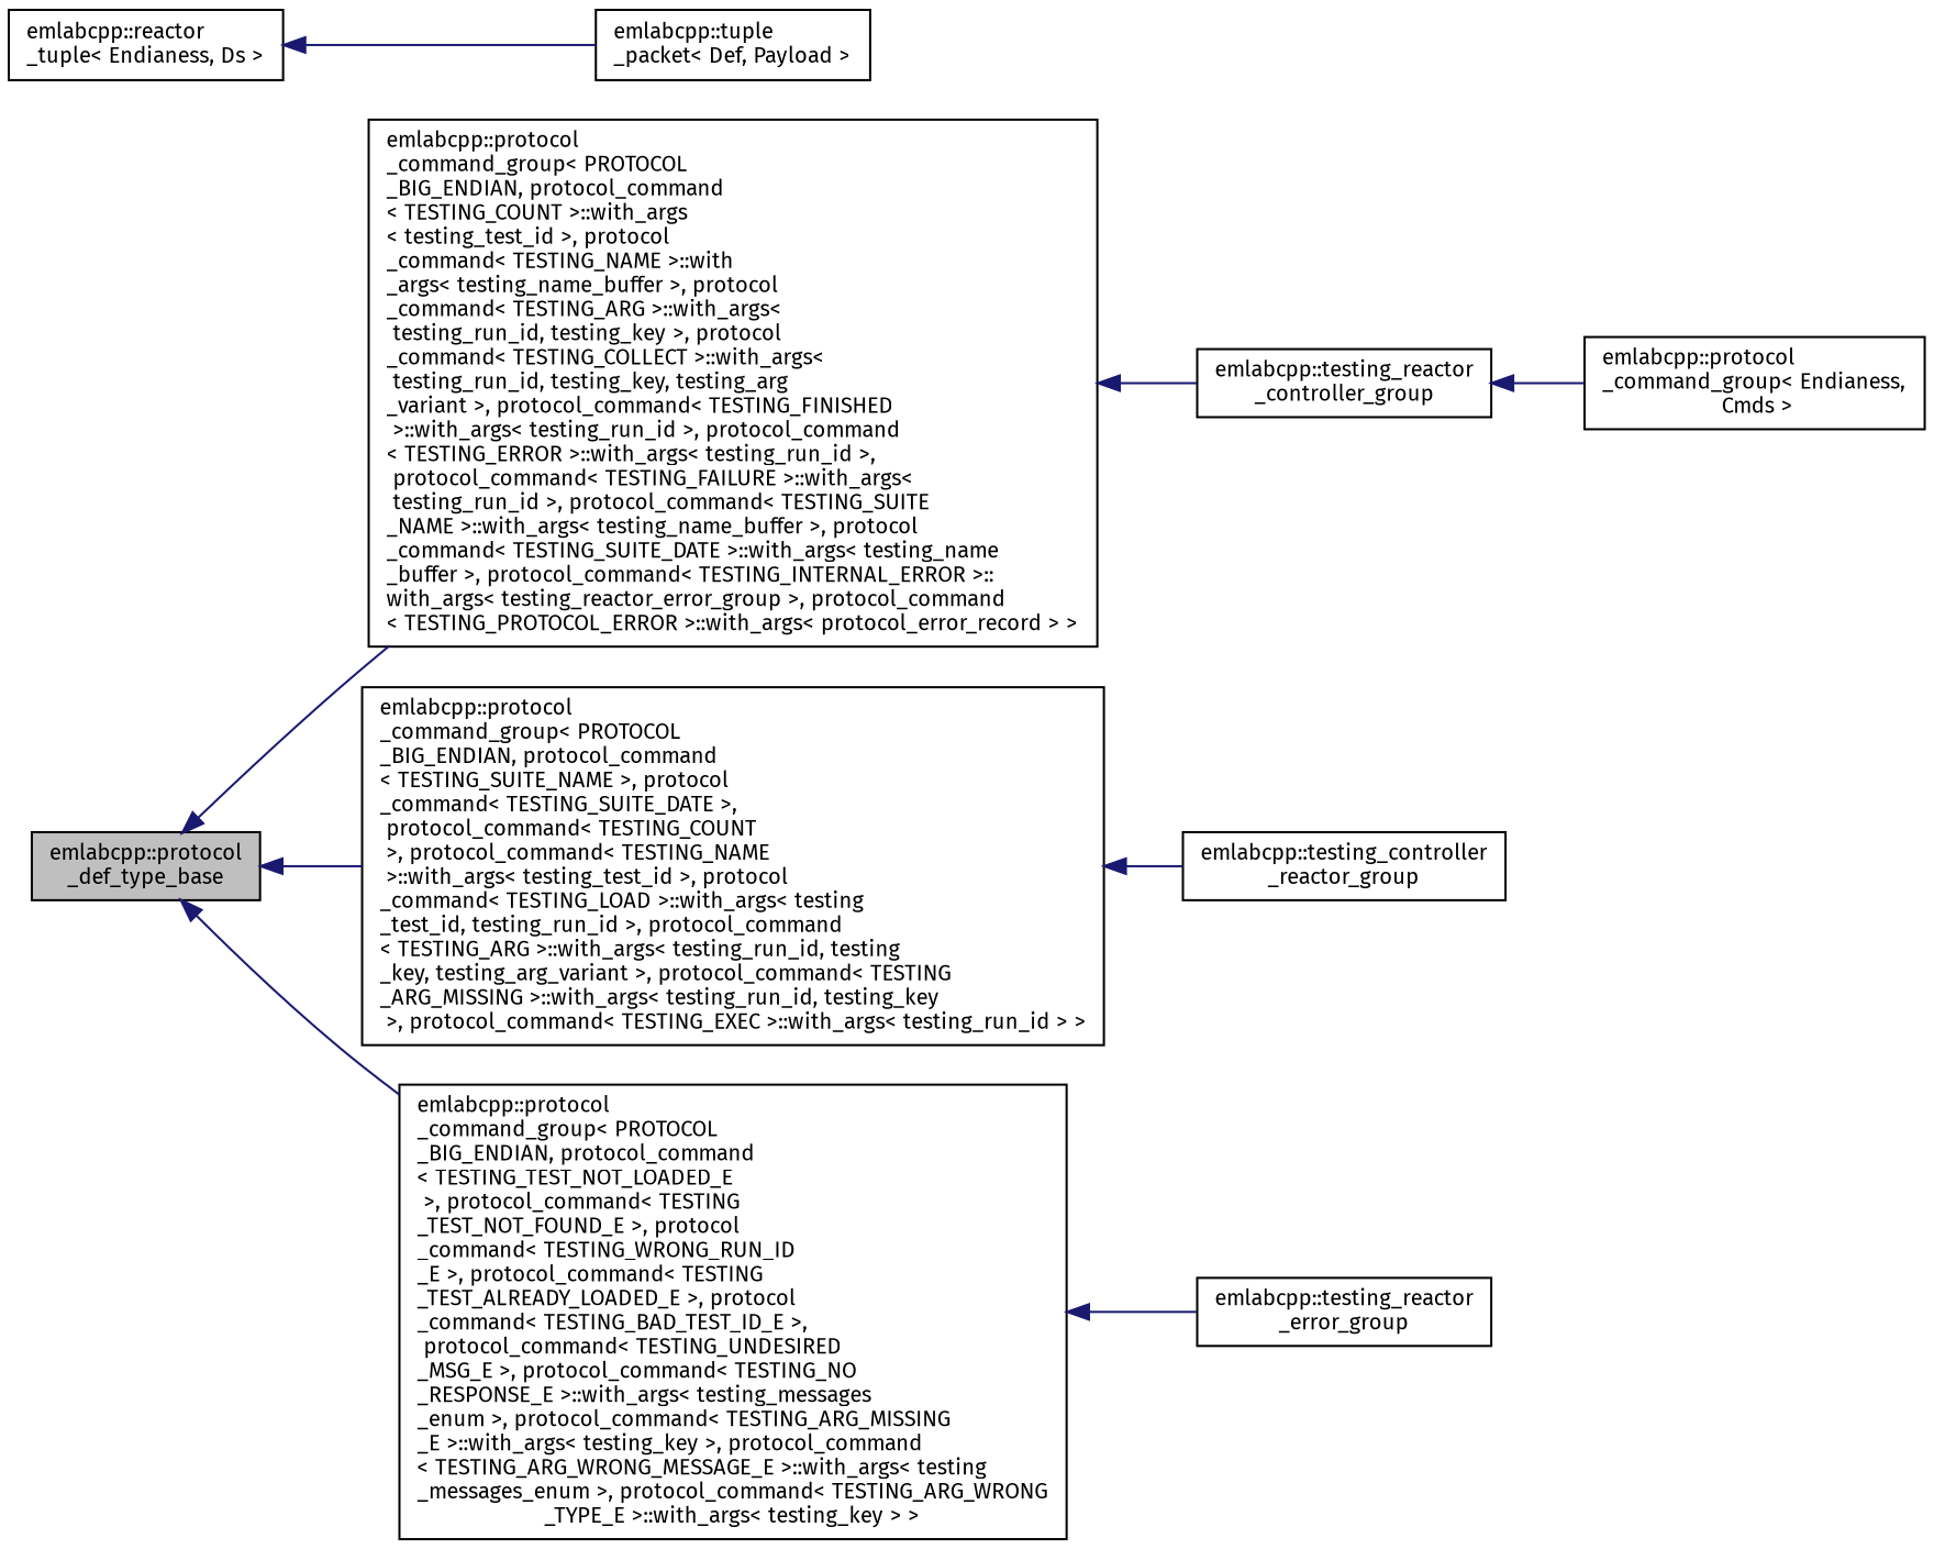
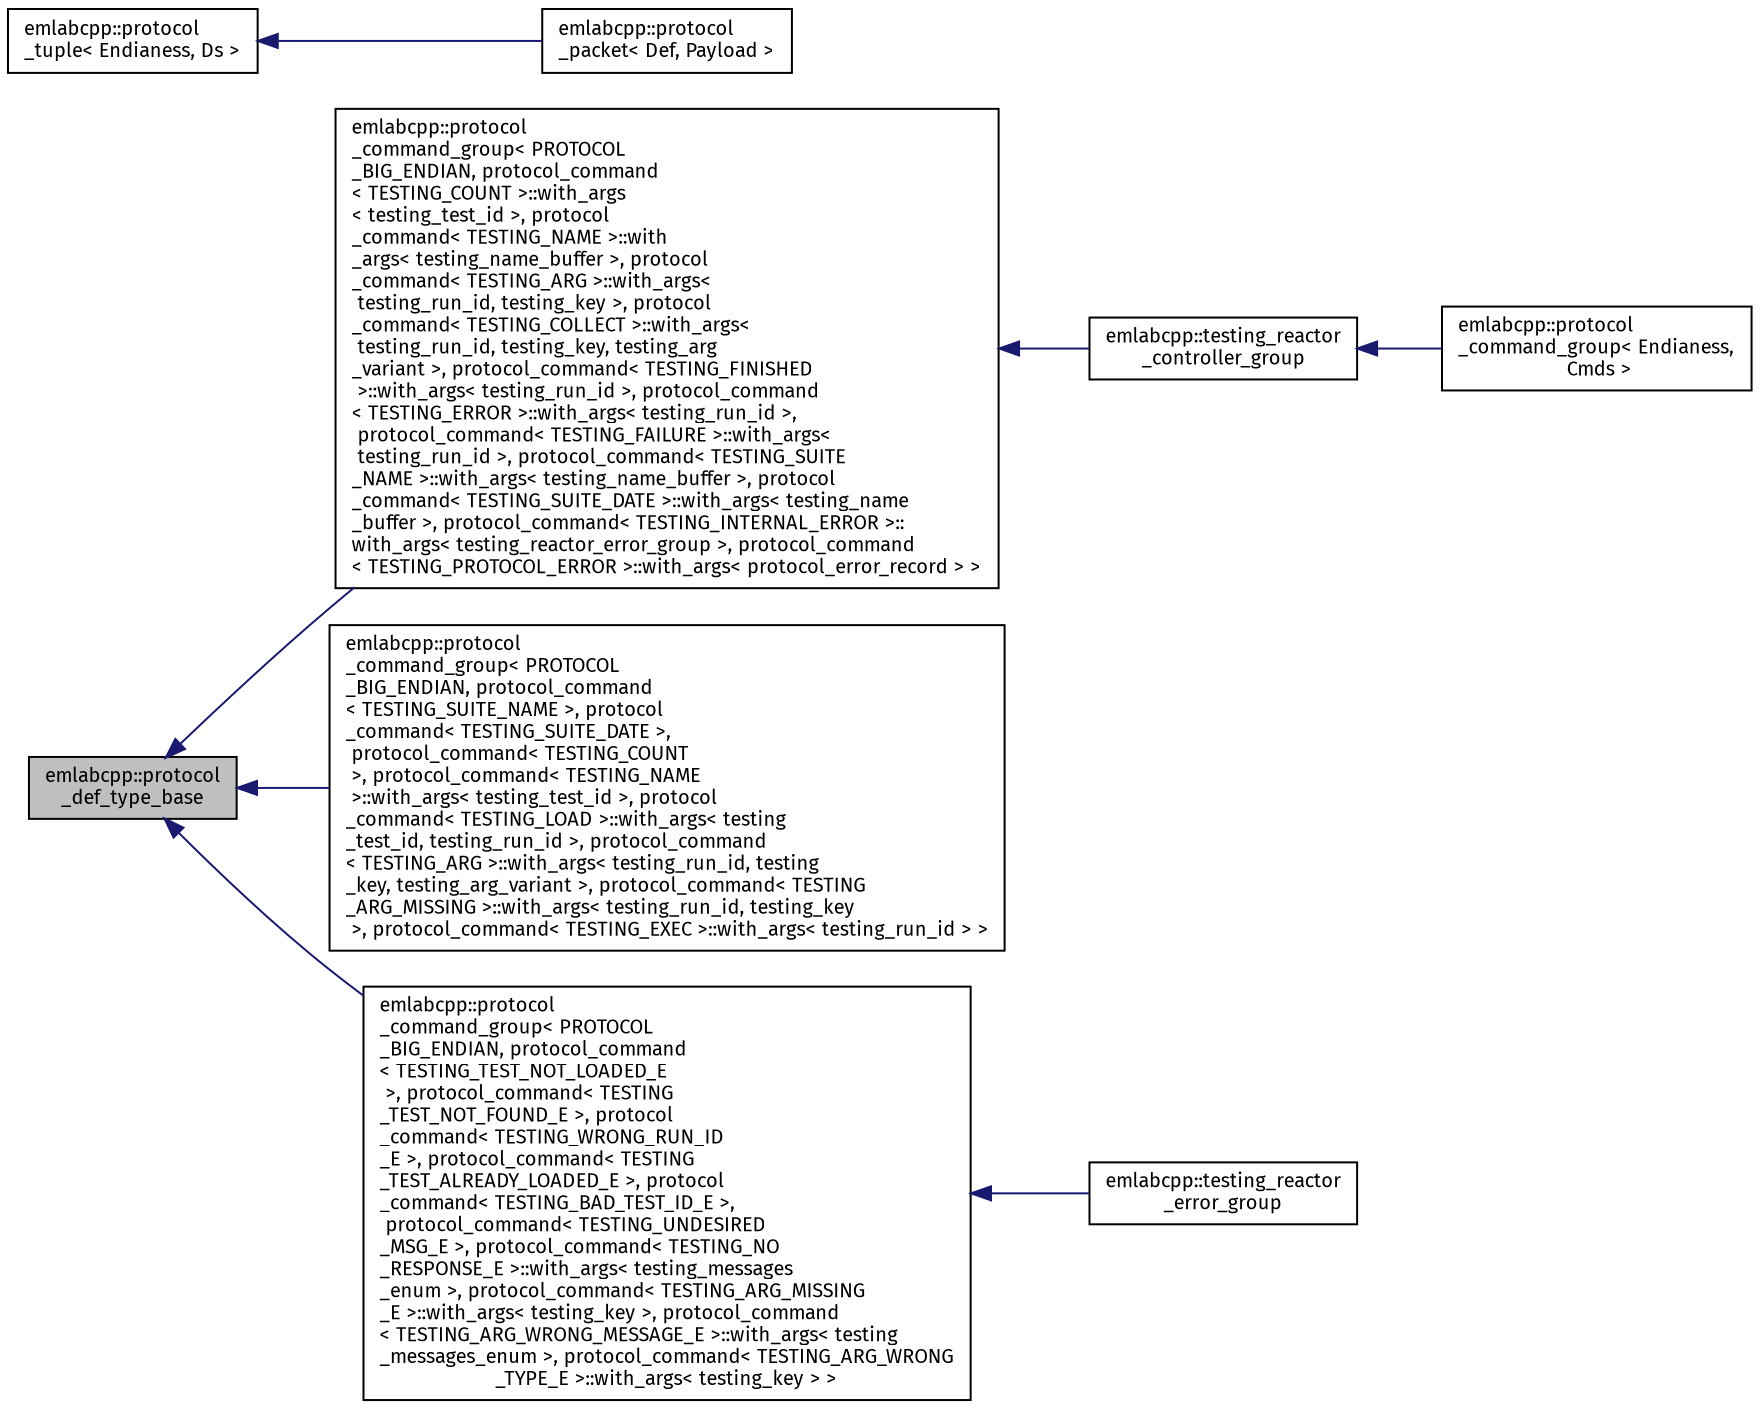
  digraph {
    fontname="Fira Sans"
    rankdir=LR
    node [color=black fillcolor=white fontname="Fira Sans" fontsize=10 shape=record style=filled]
    edge [color=midnightblue dir=back fontname="Fira Sans" fontsize=10 labelfontname=Helvetica labelfontsize=10 style=solid]
    n1 [fillcolor=grey75 fontcolor=black height=0.2 label="emlabcpp::protocol\l_def_type_base" width=0.4]
    n2 [height=0.2 label="emlabcpp::protocol\l_command_group\< PROTOCOL\l_BIG_ENDIAN, protocol_command\l\< TESTING_COUNT \>::with_args\l\< testing_test_id \>, protocol\l_command\< TESTING_NAME \>::with\l_args\< testing_name_buffer \>, protocol\l_command\< TESTING_ARG \>::with_args\<\l testing_run_id, testing_key \>, protocol\l_command\< TESTING_COLLECT \>::with_args\<\l testing_run_id, testing_key, testing_arg\l_variant \>, protocol_command\< TESTING_FINISHED\l \>::with_args\< testing_run_id \>, protocol_command\l\< TESTING_ERROR \>::with_args\< testing_run_id \>,\l protocol_command\< TESTING_FAILURE \>::with_args\<\l testing_run_id \>, protocol_command\< TESTING_SUITE\l_NAME \>::with_args\< testing_name_buffer \>, protocol\l_command\< TESTING_SUITE_DATE \>::with_args\< testing_name\l_buffer \>, protocol_command\< TESTING_INTERNAL_ERROR \>::\lwith_args\< testing_reactor_error_group \>, protocol_command\l\< TESTING_PROTOCOL_ERROR \>::with_args\< protocol_error_record \> \>" width=0.4]
    n3 [height=0.2 label="emlabcpp::protocol\l_command_group\< PROTOCOL\l_BIG_ENDIAN, protocol_command\l\< TESTING_SUITE_NAME \>, protocol\l_command\< TESTING_SUITE_DATE \>,\l protocol_command\< TESTING_COUNT\l \>, protocol_command\< TESTING_NAME\l \>::with_args\< testing_test_id \>, protocol\l_command\< TESTING_LOAD \>::with_args\< testing\l_test_id, testing_run_id \>, protocol_command\l\< TESTING_ARG \>::with_args\< testing_run_id, testing\l_key, testing_arg_variant \>, protocol_command\< TESTING\l_ARG_MISSING \>::with_args\< testing_run_id, testing_key\l \>, protocol_command\< TESTING_EXEC \>::with_args\< testing_run_id \> \>" width=0.4]
    n4 [height=0.2 label="emlabcpp::protocol\l_command_group\< PROTOCOL\l_BIG_ENDIAN, protocol_command\l\< TESTING_TEST_NOT_LOADED_E\l \>, protocol_command\< TESTING\l_TEST_NOT_FOUND_E \>, protocol\l_command\< TESTING_WRONG_RUN_ID\l_E \>, protocol_command\< TESTING\l_TEST_ALREADY_LOADED_E \>, protocol\l_command\< TESTING_BAD_TEST_ID_E \>,\l protocol_command\< TESTING_UNDESIRED\l_MSG_E \>, protocol_command\< TESTING_NO\l_RESPONSE_E \>::with_args\< testing_messages\l_enum \>, protocol_command\< TESTING_ARG_MISSING\l_E \>::with_args\< testing_key \>, protocol_command\l\< TESTING_ARG_WRONG_MESSAGE_E \>::with_args\< testing\l_messages_enum \>, protocol_command\< TESTING_ARG_WRONG\l_TYPE_E \>::with_args\< testing_key \> \>" width=0.4]
    n5 [height=0.2 label="emlabcpp::protocol\l_command_group\< Endianess,\l Cmds \>" width=0.4]
-   n6 [height=0.2 label="emlabcpp::reactor\l_tuple\< Endianess, Ds \>" width=0.4]
-   n7 [height=0.2 label="emlabcpp::tuple\l_packet\< Def, Payload \>" width=0.4]
+   n6 [height=0.2 label="emlabcpp::protocol\l_tuple\< Endianess, Ds \>" width=0.4]
+   n7 [height=0.2 label="emlabcpp::protocol\l_packet\< Def, Payload \>" width=0.4]
    n8 [height=0.2 label="emlabcpp::testing_reactor\l_controller_group" width=0.4]
-   n9 [height=0.2 label="emlabcpp::testing_controller\l_reactor_group" width=0.4]
    n10 [height=0.2 label="emlabcpp::testing_reactor\l_error_group" width=0.4]
    n1 -> n2
    n1 -> n3
    n1 -> n4
    n2 -> n8
-   n3 -> n9
    n4 -> n10
    n6 -> n7
    n8 -> n5
  }
